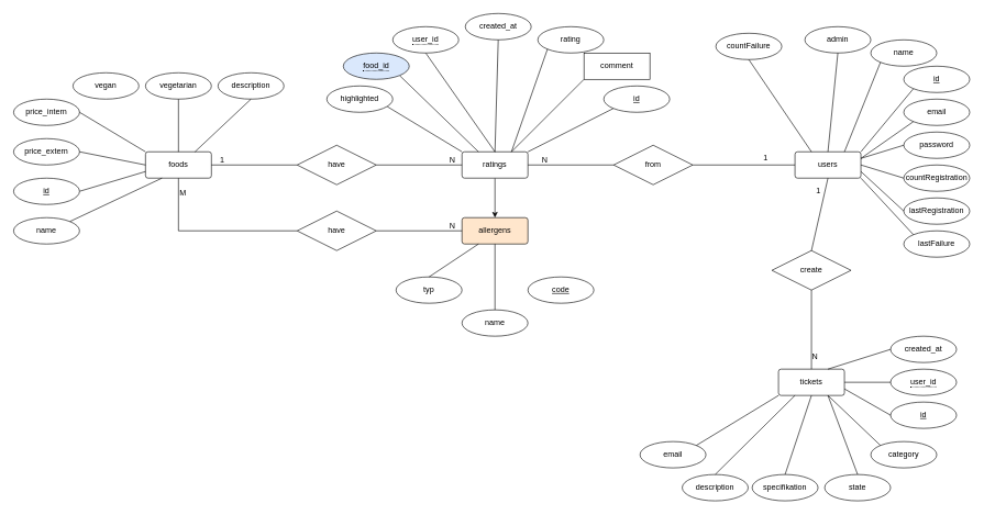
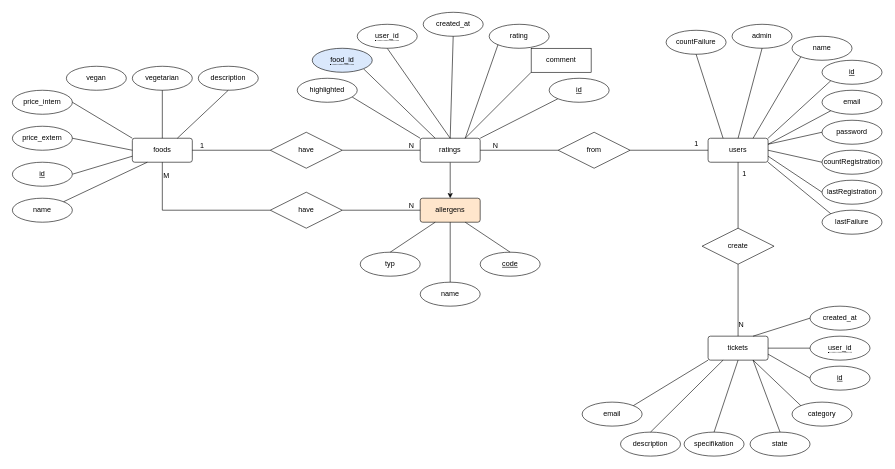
  <mxCell id="0" />
  <mxCell id="1" parent="0" />
  <mxCell id="2" value="foods" style="rounded=1;arcSize=10;whiteSpace=wrap;html=1;align=center;" vertex="1" parent="1"><mxGeometry x="220" y="230" width="100" height="40" as="geometry" /></mxCell>
  <mxCell id="3" value="" style="edgeStyle=orthogonalEdgeStyle;rounded=0;orthogonalLoop=1;jettySize=auto;html=1;" edge="1" parent="1" source="4" target="33"><mxGeometry relative="1" as="geometry" /></mxCell>
  <mxCell id="4" value="ratings" style="rounded=1;arcSize=10;whiteSpace=wrap;html=1;align=center;" vertex="1" parent="1"><mxGeometry x="700" y="230" width="100" height="40" as="geometry" /></mxCell>
  <mxCell id="5" value="price_intern" style="ellipse;whiteSpace=wrap;html=1;align=center;" vertex="1" parent="1"><mxGeometry x="20" y="150" width="100" height="40" as="geometry" /></mxCell>
  <mxCell id="6" value="vegan" style="ellipse;whiteSpace=wrap;html=1;align=center;" vertex="1" parent="1"><mxGeometry x="110" y="110" width="100" height="40" as="geometry" /></mxCell>
  <mxCell id="7" value="vegetarian" style="ellipse;whiteSpace=wrap;html=1;align=center;" vertex="1" parent="1"><mxGeometry x="220" y="110" width="100" height="40" as="geometry" /></mxCell>
  <mxCell id="8" value="description" style="ellipse;whiteSpace=wrap;html=1;align=center;" vertex="1" parent="1"><mxGeometry x="330" y="110" width="100" height="40" as="geometry" /></mxCell>
  <mxCell id="9" value="price_extern" style="ellipse;whiteSpace=wrap;html=1;align=center;" vertex="1" parent="1"><mxGeometry x="20" y="210" width="100" height="40" as="geometry" /></mxCell>
  <mxCell id="10" value="name" style="ellipse;whiteSpace=wrap;html=1;align=center;" vertex="1" parent="1"><mxGeometry x="20" y="330" width="100" height="40" as="geometry" /></mxCell>
  <mxCell id="11" value="" style="endArrow=none;html=1;rounded=0;entryX=0.25;entryY=1;entryDx=0;entryDy=0;exitX=1;exitY=0;exitDx=0;exitDy=0;" edge="1" parent="1" source="10" target="2"><mxGeometry relative="1" as="geometry"><mxPoint x="120" y="350" as="sourcePoint" /><mxPoint x="280" y="350" as="targetPoint" /></mxGeometry></mxCell>
  <mxCell id="12" value="" style="endArrow=none;html=1;rounded=0;entryX=0;entryY=0.75;entryDx=0;entryDy=0;exitX=1;exitY=0.5;exitDx=0;exitDy=0;" edge="1" parent="1" source="17" target="2"><mxGeometry relative="1" as="geometry"><mxPoint x="120" y="290" as="sourcePoint" /><mxPoint x="280" y="290" as="targetPoint" /></mxGeometry></mxCell>
  <mxCell id="13" value="" style="endArrow=none;html=1;rounded=0;entryX=0;entryY=0.5;entryDx=0;entryDy=0;exitX=1;exitY=0.5;exitDx=0;exitDy=0;" edge="1" parent="1" source="9" target="2"><mxGeometry relative="1" as="geometry"><mxPoint x="120" y="230" as="sourcePoint" /><mxPoint x="280" y="230" as="targetPoint" /></mxGeometry></mxCell>
  <mxCell id="14" value="" style="endArrow=none;html=1;rounded=0;exitX=1;exitY=0.5;exitDx=0;exitDy=0;entryX=0;entryY=0;entryDx=0;entryDy=0;" edge="1" parent="1" source="5" target="2"><mxGeometry relative="1" as="geometry"><mxPoint x="200" y="190" as="sourcePoint" /><mxPoint x="360" y="190" as="targetPoint" /></mxGeometry></mxCell>
  <mxCell id="15" value="" style="endArrow=none;html=1;rounded=0;exitX=0.5;exitY=1;exitDx=0;exitDy=0;entryX=0.5;entryY=0;entryDx=0;entryDy=0;" edge="1" parent="1" source="7" target="2"><mxGeometry relative="1" as="geometry"><mxPoint x="310" y="190" as="sourcePoint" /><mxPoint x="470" y="190" as="targetPoint" /></mxGeometry></mxCell>
  <mxCell id="16" value="" style="endArrow=none;html=1;rounded=0;entryX=0.5;entryY=1;entryDx=0;entryDy=0;exitX=0.75;exitY=0;exitDx=0;exitDy=0;" edge="1" parent="1" source="2" target="8"><mxGeometry relative="1" as="geometry"><mxPoint x="300" y="190" as="sourcePoint" /><mxPoint x="460" y="190" as="targetPoint" /></mxGeometry></mxCell>
  <mxCell id="17" value="id" style="ellipse;whiteSpace=wrap;html=1;align=center;fontStyle=4;" vertex="1" parent="1"><mxGeometry x="20" y="270" width="100" height="40" as="geometry" /></mxCell>
  <mxCell id="18" value="have" style="shape=rhombus;perimeter=rhombusPerimeter;whiteSpace=wrap;html=1;align=center;" vertex="1" parent="1"><mxGeometry x="450" y="220" width="120" height="60" as="geometry" /></mxCell>
  <mxCell id="19" value="" style="endArrow=none;html=1;rounded=0;exitX=1;exitY=0.5;exitDx=0;exitDy=0;entryX=0;entryY=0.5;entryDx=0;entryDy=0;" edge="1" parent="1" source="18" target="4"><mxGeometry relative="1" as="geometry"><mxPoint x="410" y="320" as="sourcePoint" /><mxPoint x="570" y="320" as="targetPoint" /></mxGeometry></mxCell>
  <mxCell id="20" value="have" style="shape=rhombus;perimeter=rhombusPerimeter;whiteSpace=wrap;html=1;align=center;" vertex="1" parent="1"><mxGeometry x="450" y="320" width="120" height="60" as="geometry" /></mxCell>
  <mxCell id="21" value="created_at" style="ellipse;whiteSpace=wrap;html=1;align=center;" vertex="1" parent="1"><mxGeometry x="705" y="20" width="100" height="40" as="geometry" /></mxCell>
  <mxCell id="22" value="rating" style="ellipse;whiteSpace=wrap;html=1;align=center;" vertex="1" parent="1"><mxGeometry x="815" y="40" width="100" height="40" as="geometry" /></mxCell>
  <mxCell id="23" value="comment" style="whiteSpace=wrap;html=1;align=center;rounded=0;" vertex="1" parent="1"><mxGeometry x="885" y="80" width="100" height="40" as="geometry" /></mxCell>
  <mxCell id="24" value="highlighted" style="ellipse;whiteSpace=wrap;html=1;align=center;" vertex="1" parent="1"><mxGeometry x="495" y="130" width="100" height="40" as="geometry" /></mxCell>
  <mxCell id="25" value="" style="endArrow=none;html=1;rounded=0;exitX=0.917;exitY=0.784;exitDx=0;exitDy=0;entryX=0;entryY=0;entryDx=0;entryDy=0;exitPerimeter=0;" edge="1" parent="1" source="24" target="4"><mxGeometry relative="1" as="geometry"><mxPoint x="650" y="180" as="sourcePoint" /><mxPoint x="810" y="180" as="targetPoint" /></mxGeometry></mxCell>
  <mxCell id="26" value="" style="endArrow=none;html=1;rounded=0;exitX=1;exitY=1;exitDx=0;exitDy=0;entryX=0.25;entryY=0;entryDx=0;entryDy=0;" edge="1" parent="1" source="43" target="4"><mxGeometry relative="1" as="geometry"><mxPoint x="610.355" y="114.142" as="sourcePoint" /><mxPoint x="820" y="160" as="targetPoint" /></mxGeometry></mxCell>
  <mxCell id="27" value="1" style="resizable=0;html=1;align=right;verticalAlign=bottom;" connectable="0" vertex="1" parent="26"><mxGeometry x="1" relative="1" as="geometry"><mxPoint x="-385" y="20" as="offset" /></mxGeometry></mxCell>
  <mxCell id="28" value="" style="endArrow=none;html=1;rounded=0;exitX=0.5;exitY=1;exitDx=0;exitDy=0;entryX=0.5;entryY=0;entryDx=0;entryDy=0;" edge="1" parent="1" source="44" target="4"><mxGeometry relative="1" as="geometry"><mxPoint x="645" y="80" as="sourcePoint" /><mxPoint x="850" y="150" as="targetPoint" /></mxGeometry></mxCell>
  <mxCell id="29" value="" style="endArrow=none;html=1;rounded=0;exitX=0.5;exitY=1;exitDx=0;exitDy=0;entryX=0.5;entryY=0;entryDx=0;entryDy=0;" edge="1" parent="1" source="21" target="4"><mxGeometry relative="1" as="geometry"><mxPoint x="740" y="150" as="sourcePoint" /><mxPoint x="900" y="150" as="targetPoint" /></mxGeometry></mxCell>
  <mxCell id="30" value="" style="endArrow=none;html=1;rounded=0;entryX=0;entryY=1;entryDx=0;entryDy=0;exitX=0.75;exitY=0;exitDx=0;exitDy=0;" edge="1" parent="1" source="4" target="22"><mxGeometry relative="1" as="geometry"><mxPoint x="730" y="160" as="sourcePoint" /><mxPoint x="890" y="160" as="targetPoint" /></mxGeometry></mxCell>
  <mxCell id="31" value="" style="endArrow=none;html=1;rounded=0;entryX=0;entryY=1;entryDx=0;entryDy=0;exitX=0.75;exitY=0;exitDx=0;exitDy=0;" edge="1" parent="1" source="4" target="23"><mxGeometry relative="1" as="geometry"><mxPoint x="770" y="170" as="sourcePoint" /><mxPoint x="930" y="170" as="targetPoint" /></mxGeometry></mxCell>
  <mxCell id="32" value="" style="endArrow=none;html=1;rounded=0;exitX=1;exitY=0;exitDx=0;exitDy=0;entryX=0;entryY=1;entryDx=0;entryDy=0;" edge="1" parent="1" source="4" target="42"><mxGeometry relative="1" as="geometry"><mxPoint x="830" y="260" as="sourcePoint" /><mxPoint x="919.645" y="164.142" as="targetPoint" /></mxGeometry></mxCell>
  <mxCell id="33" value="allergens" style="rounded=1;arcSize=10;whiteSpace=wrap;html=1;align=center;fillColor=#ffe6cc;" vertex="1" parent="1"><mxGeometry x="700" y="330" width="100" height="40" as="geometry" /></mxCell>
  <mxCell id="34" value="typ" style="ellipse;whiteSpace=wrap;html=1;align=center;" vertex="1" parent="1"><mxGeometry x="600" y="420" width="100" height="40" as="geometry" /></mxCell>
  <mxCell id="35" value="name" style="ellipse;whiteSpace=wrap;html=1;align=center;" vertex="1" parent="1"><mxGeometry x="700" y="470" width="100" height="40" as="geometry" /></mxCell>
  <mxCell id="36" value="code" style="ellipse;whiteSpace=wrap;html=1;align=center;fontStyle=4;" vertex="1" parent="1"><mxGeometry x="800" y="420" width="100" height="40" as="geometry" /></mxCell>
  <mxCell id="37" value="" style="endArrow=none;html=1;rounded=0;exitX=0.5;exitY=0;exitDx=0;exitDy=0;entryX=0.25;entryY=1;entryDx=0;entryDy=0;" edge="1" parent="1" source="34" target="33"><mxGeometry relative="1" as="geometry"><mxPoint x="690" y="400" as="sourcePoint" /><mxPoint x="850" y="400" as="targetPoint" /></mxGeometry></mxCell>
  <mxCell id="38" value="" style="endArrow=none;html=1;rounded=0;exitX=0.5;exitY=1;exitDx=0;exitDy=0;entryX=0.5;entryY=0;entryDx=0;entryDy=0;" edge="1" parent="1" source="33" target="35"><mxGeometry relative="1" as="geometry"><mxPoint x="760" y="400" as="sourcePoint" /><mxPoint x="920" y="400" as="targetPoint" /></mxGeometry></mxCell>
+ <mxCell id="39" value="" style="endArrow=none;html=1;rounded=0;exitX=0.75;exitY=1;exitDx=0;exitDy=0;entryX=0.5;entryY=0;entryDx=0;entryDy=0;" edge="1" parent="1" source="33" target="36"><mxGeometry relative="1" as="geometry"><mxPoint x="810" y="390" as="sourcePoint" /><mxPoint x="970" y="390" as="targetPoint" /></mxGeometry></mxCell>
  <mxCell id="40" value="from" style="shape=rhombus;perimeter=rhombusPerimeter;whiteSpace=wrap;html=1;align=center;" vertex="1" parent="1"><mxGeometry x="930" y="220" width="120" height="60" as="geometry" /></mxCell>
- <mxCell id="41" value="users" style="rounded=1;arcSize=10;whiteSpace=wrap;html=1;align=center;" vertex="1" parent="1"><mxGeometry x="1205" y="230" width="100" height="40" as="geometry" /></mxCell>
+ <mxCell id="41" value="users" style="rounded=1;arcSize=10;whiteSpace=wrap;html=1;align=center;" vertex="1" parent="1"><mxGeometry x="1180" y="230" width="100" height="40" as="geometry" /></mxCell>
  <mxCell id="42" value="id" style="ellipse;whiteSpace=wrap;html=1;align=center;fontStyle=4;" vertex="1" parent="1"><mxGeometry x="915" y="130" width="100" height="40" as="geometry" /></mxCell>
  <mxCell id="43" value="&lt;span style=&quot;border-bottom: 1px dotted&quot;&gt;food_id&lt;/span&gt;" style="ellipse;whiteSpace=wrap;html=1;align=center;fillColor=#dae8fc;" vertex="1" parent="1"><mxGeometry x="520" y="80" width="100" height="40" as="geometry" /></mxCell>
  <mxCell id="44" value="&lt;span style=&quot;border-bottom: 1px dotted&quot;&gt;user_id&lt;/span&gt;" style="ellipse;whiteSpace=wrap;html=1;align=center;" vertex="1" parent="1"><mxGeometry x="595" y="40" width="100" height="40" as="geometry" /></mxCell>
- <mxCell id="45" value="countFailure" style="ellipse;whiteSpace=wrap;html=1;align=center;" vertex="1" parent="1"><mxGeometry x="1085" y="50" width="100" height="40" as="geometry" /></mxCell>
+ <mxCell id="45" value="countFailure" style="ellipse;whiteSpace=wrap;html=1;align=center;" vertex="1" parent="1"><mxGeometry x="1110" y="50" width="100" height="40" as="geometry" /></mxCell>
  <mxCell id="46" value="admin" style="ellipse;whiteSpace=wrap;html=1;align=center;" vertex="1" parent="1"><mxGeometry x="1220" y="40" width="100" height="40" as="geometry" /></mxCell>
  <mxCell id="47" value="name" style="ellipse;whiteSpace=wrap;html=1;align=center;" vertex="1" parent="1"><mxGeometry x="1320" y="60" width="100" height="40" as="geometry" /></mxCell>
  <mxCell id="48" value="id" style="ellipse;whiteSpace=wrap;html=1;align=center;fontStyle=4;" vertex="1" parent="1"><mxGeometry x="1370" y="100" width="100" height="40" as="geometry" /></mxCell>
  <mxCell id="49" value="email" style="ellipse;whiteSpace=wrap;html=1;align=center;" vertex="1" parent="1"><mxGeometry x="1370" y="150" width="100" height="40" as="geometry" /></mxCell>
  <mxCell id="50" value="password" style="ellipse;whiteSpace=wrap;html=1;align=center;" vertex="1" parent="1"><mxGeometry x="1370" y="200" width="100" height="40" as="geometry" /></mxCell>
  <mxCell id="51" value="countRegistration" style="ellipse;whiteSpace=wrap;html=1;align=center;" vertex="1" parent="1"><mxGeometry x="1370" y="250" width="100" height="40" as="geometry" /></mxCell>
  <mxCell id="52" value="lastRegistration" style="ellipse;whiteSpace=wrap;html=1;align=center;" vertex="1" parent="1"><mxGeometry x="1370" y="300" width="100" height="40" as="geometry" /></mxCell>
  <mxCell id="53" value="lastFailure" style="ellipse;whiteSpace=wrap;html=1;align=center;" vertex="1" parent="1"><mxGeometry x="1370" y="350" width="100" height="40" as="geometry" /></mxCell>
  <mxCell id="54" value="" style="endArrow=none;html=1;rounded=0;exitX=0.5;exitY=1;exitDx=0;exitDy=0;entryX=0.25;entryY=0;entryDx=0;entryDy=0;" edge="1" parent="1" source="45" target="41"><mxGeometry relative="1" as="geometry"><mxPoint x="1100" y="140" as="sourcePoint" /><mxPoint x="1260" y="140" as="targetPoint" /></mxGeometry></mxCell>
  <mxCell id="55" value="" style="endArrow=none;html=1;rounded=0;exitX=0.5;exitY=1;exitDx=0;exitDy=0;entryX=0.5;entryY=0;entryDx=0;entryDy=0;" edge="1" parent="1" source="46" target="41"><mxGeometry relative="1" as="geometry"><mxPoint x="1200" y="160" as="sourcePoint" /><mxPoint x="1360" y="160" as="targetPoint" /></mxGeometry></mxCell>
  <mxCell id="56" value="" style="endArrow=none;html=1;rounded=0;entryX=0;entryY=1;entryDx=0;entryDy=0;exitX=0.75;exitY=0;exitDx=0;exitDy=0;" edge="1" parent="1" source="41" target="47"><mxGeometry relative="1" as="geometry"><mxPoint x="1190" y="170" as="sourcePoint" /><mxPoint x="1350" y="170" as="targetPoint" /></mxGeometry></mxCell>
  <mxCell id="57" value="" style="endArrow=none;html=1;rounded=0;entryX=0;entryY=1;entryDx=0;entryDy=0;exitX=1;exitY=0;exitDx=0;exitDy=0;" edge="1" parent="1" source="41" target="48"><mxGeometry relative="1" as="geometry"><mxPoint x="1130" y="340" as="sourcePoint" /><mxPoint x="1290" y="340" as="targetPoint" /></mxGeometry></mxCell>
  <mxCell id="58" value="" style="endArrow=none;html=1;rounded=0;entryX=0;entryY=1;entryDx=0;entryDy=0;exitX=1;exitY=0.25;exitDx=0;exitDy=0;" edge="1" parent="1" source="41" target="49"><mxGeometry relative="1" as="geometry"><mxPoint x="1000" y="330" as="sourcePoint" /><mxPoint x="1160" y="330" as="targetPoint" /></mxGeometry></mxCell>
  <mxCell id="59" value="" style="endArrow=none;html=1;rounded=0;entryX=0;entryY=0.5;entryDx=0;entryDy=0;exitX=1;exitY=0.25;exitDx=0;exitDy=0;" edge="1" parent="1" source="41" target="50"><mxGeometry relative="1" as="geometry"><mxPoint x="1150" y="310" as="sourcePoint" /><mxPoint x="1310" y="310" as="targetPoint" /></mxGeometry></mxCell>
  <mxCell id="60" value="" style="endArrow=none;html=1;rounded=0;entryX=0;entryY=0.5;entryDx=0;entryDy=0;exitX=1;exitY=0.5;exitDx=0;exitDy=0;" edge="1" parent="1" source="41" target="51"><mxGeometry relative="1" as="geometry"><mxPoint x="1170" y="300" as="sourcePoint" /><mxPoint x="1330" y="300" as="targetPoint" /></mxGeometry></mxCell>
  <mxCell id="61" value="" style="endArrow=none;html=1;rounded=0;entryX=0;entryY=0.5;entryDx=0;entryDy=0;exitX=1;exitY=0.75;exitDx=0;exitDy=0;" edge="1" parent="1" source="41" target="52"><mxGeometry relative="1" as="geometry"><mxPoint x="1000" y="330" as="sourcePoint" /><mxPoint x="1160" y="330" as="targetPoint" /></mxGeometry></mxCell>
  <mxCell id="62" value="" style="endArrow=none;html=1;rounded=0;entryX=0;entryY=0;entryDx=0;entryDy=0;exitX=1;exitY=1;exitDx=0;exitDy=0;" edge="1" parent="1" source="41" target="53"><mxGeometry relative="1" as="geometry"><mxPoint x="1000" y="330" as="sourcePoint" /><mxPoint x="1160" y="330" as="targetPoint" /></mxGeometry></mxCell>
  <mxCell id="63" value="create" style="shape=rhombus;perimeter=rhombusPerimeter;whiteSpace=wrap;html=1;align=center;" vertex="1" parent="1"><mxGeometry x="1170" y="380" width="120" height="60" as="geometry" /></mxCell>
  <mxCell id="64" value="tickets" style="rounded=1;arcSize=10;whiteSpace=wrap;html=1;align=center;" vertex="1" parent="1"><mxGeometry x="1180" y="560" width="100" height="40" as="geometry" /></mxCell>
  <mxCell id="65" value="email" style="ellipse;whiteSpace=wrap;html=1;align=center;" vertex="1" parent="1"><mxGeometry x="970" y="670" width="100" height="40" as="geometry" /></mxCell>
  <mxCell id="66" value="description" style="ellipse;whiteSpace=wrap;html=1;align=center;" vertex="1" parent="1"><mxGeometry x="1034" y="720" width="100" height="40" as="geometry" /></mxCell>
  <mxCell id="67" value="specifikation" style="ellipse;whiteSpace=wrap;html=1;align=center;" vertex="1" parent="1"><mxGeometry x="1140" y="720" width="100" height="40" as="geometry" /></mxCell>
  <mxCell id="68" value="state" style="ellipse;whiteSpace=wrap;html=1;align=center;" vertex="1" parent="1"><mxGeometry x="1250" y="720" width="100" height="40" as="geometry" /></mxCell>
  <mxCell id="69" value="category" style="ellipse;whiteSpace=wrap;html=1;align=center;" vertex="1" parent="1"><mxGeometry x="1320" y="670" width="100" height="40" as="geometry" /></mxCell>
  <mxCell id="70" value="id" style="ellipse;whiteSpace=wrap;html=1;align=center;fontStyle=4;" vertex="1" parent="1"><mxGeometry x="1350" y="610" width="100" height="40" as="geometry" /></mxCell>
  <mxCell id="71" value="created_at" style="ellipse;whiteSpace=wrap;html=1;align=center;" vertex="1" parent="1"><mxGeometry x="1350" y="510" width="100" height="40" as="geometry" /></mxCell>
  <mxCell id="72" value="" style="endArrow=none;html=1;rounded=0;entryX=0;entryY=0.5;entryDx=0;entryDy=0;exitX=0.75;exitY=0;exitDx=0;exitDy=0;" edge="1" parent="1" source="64" target="71"><mxGeometry relative="1" as="geometry"><mxPoint x="1110" y="550" as="sourcePoint" /><mxPoint x="1270" y="550" as="targetPoint" /></mxGeometry></mxCell>
  <mxCell id="73" value="" style="endArrow=none;html=1;rounded=0;entryX=0;entryY=0.5;entryDx=0;entryDy=0;exitX=1;exitY=0.5;exitDx=0;exitDy=0;" edge="1" parent="1" source="64" target="80"><mxGeometry relative="1" as="geometry"><mxPoint x="1110" y="550" as="sourcePoint" /><mxPoint x="1350" y="580" as="targetPoint" /></mxGeometry></mxCell>
  <mxCell id="74" value="" style="endArrow=none;html=1;rounded=0;entryX=0;entryY=0.5;entryDx=0;entryDy=0;exitX=1;exitY=0.75;exitDx=0;exitDy=0;" edge="1" parent="1" source="64" target="70"><mxGeometry relative="1" as="geometry"><mxPoint x="1170" y="640" as="sourcePoint" /><mxPoint x="1330" y="640" as="targetPoint" /></mxGeometry></mxCell>
  <mxCell id="75" value="" style="endArrow=none;html=1;rounded=0;entryX=0;entryY=0;entryDx=0;entryDy=0;exitX=0.75;exitY=1;exitDx=0;exitDy=0;" edge="1" parent="1" source="64" target="69"><mxGeometry relative="1" as="geometry"><mxPoint x="1110" y="550" as="sourcePoint" /><mxPoint x="1270" y="550" as="targetPoint" /></mxGeometry></mxCell>
  <mxCell id="76" value="" style="endArrow=none;html=1;rounded=0;entryX=0.5;entryY=0;entryDx=0;entryDy=0;exitX=0.75;exitY=1;exitDx=0;exitDy=0;" edge="1" parent="1" source="64" target="68"><mxGeometry relative="1" as="geometry"><mxPoint x="1110" y="550" as="sourcePoint" /><mxPoint x="1270" y="550" as="targetPoint" /></mxGeometry></mxCell>
  <mxCell id="77" value="" style="endArrow=none;html=1;rounded=0;entryX=0.5;entryY=1;entryDx=0;entryDy=0;exitX=0.5;exitY=0;exitDx=0;exitDy=0;" edge="1" parent="1" source="67" target="64"><mxGeometry relative="1" as="geometry"><mxPoint x="1110" y="550" as="sourcePoint" /><mxPoint x="1270" y="550" as="targetPoint" /></mxGeometry></mxCell>
  <mxCell id="78" value="" style="endArrow=none;html=1;rounded=0;entryX=0.25;entryY=1;entryDx=0;entryDy=0;exitX=0.5;exitY=0;exitDx=0;exitDy=0;" edge="1" parent="1" source="66" target="64"><mxGeometry relative="1" as="geometry"><mxPoint x="1110" y="550" as="sourcePoint" /><mxPoint x="1270" y="550" as="targetPoint" /></mxGeometry></mxCell>
  <mxCell id="79" value="" style="endArrow=none;html=1;rounded=0;exitX=1;exitY=0;exitDx=0;exitDy=0;entryX=0;entryY=1;entryDx=0;entryDy=0;" edge="1" parent="1" source="65" target="64"><mxGeometry relative="1" as="geometry"><mxPoint x="1110" y="550" as="sourcePoint" /><mxPoint x="1270" y="550" as="targetPoint" /></mxGeometry></mxCell>
  <mxCell id="80" value="&lt;span style=&quot;border-bottom: 1px dotted&quot;&gt;user_id&lt;/span&gt;" style="ellipse;whiteSpace=wrap;html=1;align=center;" vertex="1" parent="1"><mxGeometry x="1350" y="560" width="100" height="40" as="geometry" /></mxCell>
  <mxCell id="81" value="" style="endArrow=none;html=1;rounded=0;entryX=0;entryY=0.5;entryDx=0;entryDy=0;" edge="1" parent="1" target="33"><mxGeometry relative="1" as="geometry"><mxPoint x="570" y="350" as="sourcePoint" /><mxPoint x="730" y="350" as="targetPoint" /></mxGeometry></mxCell>
  <mxCell id="82" value="N" style="resizable=0;html=1;align=right;verticalAlign=bottom;" connectable="0" vertex="1" parent="81"><mxGeometry x="1" relative="1" as="geometry"><mxPoint x="-10" as="offset" /></mxGeometry></mxCell>
  <mxCell id="83" value="" style="endArrow=none;html=1;rounded=0;entryX=0;entryY=0.5;entryDx=0;entryDy=0;exitX=0.5;exitY=1;exitDx=0;exitDy=0;" edge="1" parent="1" source="2" target="20"><mxGeometry relative="1" as="geometry"><mxPoint x="320" y="270" as="sourcePoint" /><mxPoint x="420" y="320" as="targetPoint" /><Array as="points"><mxPoint x="270" y="350" /></Array></mxGeometry></mxCell>
  <mxCell id="84" value="M" style="resizable=0;html=1;align=left;verticalAlign=bottom;" connectable="0" vertex="1" parent="83"><mxGeometry x="-1" relative="1" as="geometry"><mxPoint y="30" as="offset" /></mxGeometry></mxCell>
  <mxCell id="85" value="" style="endArrow=none;html=1;rounded=0;exitX=1;exitY=0.5;exitDx=0;exitDy=0;entryX=0;entryY=0.5;entryDx=0;entryDy=0;" edge="1" parent="1" source="2" target="18"><mxGeometry relative="1" as="geometry"><mxPoint x="330" y="250" as="sourcePoint" /><mxPoint x="440" y="270" as="targetPoint" /></mxGeometry></mxCell>
  <mxCell id="86" value="" style="endArrow=none;html=1;rounded=0;exitX=1;exitY=0.5;exitDx=0;exitDy=0;entryX=0;entryY=0.5;entryDx=0;entryDy=0;" edge="1" parent="1" source="4" target="40"><mxGeometry relative="1" as="geometry"><mxPoint x="830" y="290" as="sourcePoint" /><mxPoint x="990" y="290" as="targetPoint" /></mxGeometry></mxCell>
  <mxCell id="87" value="" style="endArrow=none;html=1;rounded=0;exitX=1;exitY=0.5;exitDx=0;exitDy=0;entryX=0;entryY=0.5;entryDx=0;entryDy=0;" edge="1" parent="1" source="40" target="41"><mxGeometry relative="1" as="geometry"><mxPoint x="1040" y="300" as="sourcePoint" /><mxPoint x="1200" y="300" as="targetPoint" /></mxGeometry></mxCell>
  <mxCell id="88" value="" style="endArrow=none;html=1;rounded=0;entryX=0.5;entryY=1;entryDx=0;entryDy=0;exitX=0.5;exitY=0;exitDx=0;exitDy=0;" edge="1" parent="1" source="63" target="41"><mxGeometry relative="1" as="geometry"><mxPoint x="920" y="380" as="sourcePoint" /><mxPoint x="1080" y="380" as="targetPoint" /></mxGeometry></mxCell>
  <mxCell id="89" value="" style="endArrow=none;html=1;rounded=0;entryX=0.5;entryY=1;entryDx=0;entryDy=0;exitX=0.5;exitY=0;exitDx=0;exitDy=0;" edge="1" parent="1" source="64" target="63"><mxGeometry relative="1" as="geometry"><mxPoint x="1010" y="490" as="sourcePoint" /><mxPoint x="1170" y="490" as="targetPoint" /></mxGeometry></mxCell>
  <mxCell id="90" value="N" style="resizable=0;html=1;align=right;verticalAlign=bottom;" connectable="0" vertex="1" parent="1"><mxGeometry x="690" y="250" as="geometry" /></mxCell>
  <mxCell id="91" value="N" style="resizable=0;html=1;align=right;verticalAlign=bottom;" connectable="0" vertex="1" parent="1"><mxGeometry x="830" y="250" as="geometry" /></mxCell>
  <mxCell id="92" value="1" style="resizable=0;html=1;align=right;verticalAlign=bottom;" connectable="0" vertex="1" parent="1"><mxGeometry x="409.996" y="260.083" as="geometry"><mxPoint x="754" y="-12" as="offset" /></mxGeometry></mxCell>
  <mxCell id="93" value="N" style="resizable=0;html=1;align=right;verticalAlign=bottom;" connectable="0" vertex="1" parent="1"><mxGeometry x="1240" y="550" as="geometry" /></mxCell>
  <mxCell id="94" value="1" style="resizable=0;html=1;align=right;verticalAlign=bottom;" connectable="0" vertex="1" parent="1"><mxGeometry x="489.996" y="310.003" as="geometry"><mxPoint x="754" y="-12" as="offset" /></mxGeometry></mxCell>
